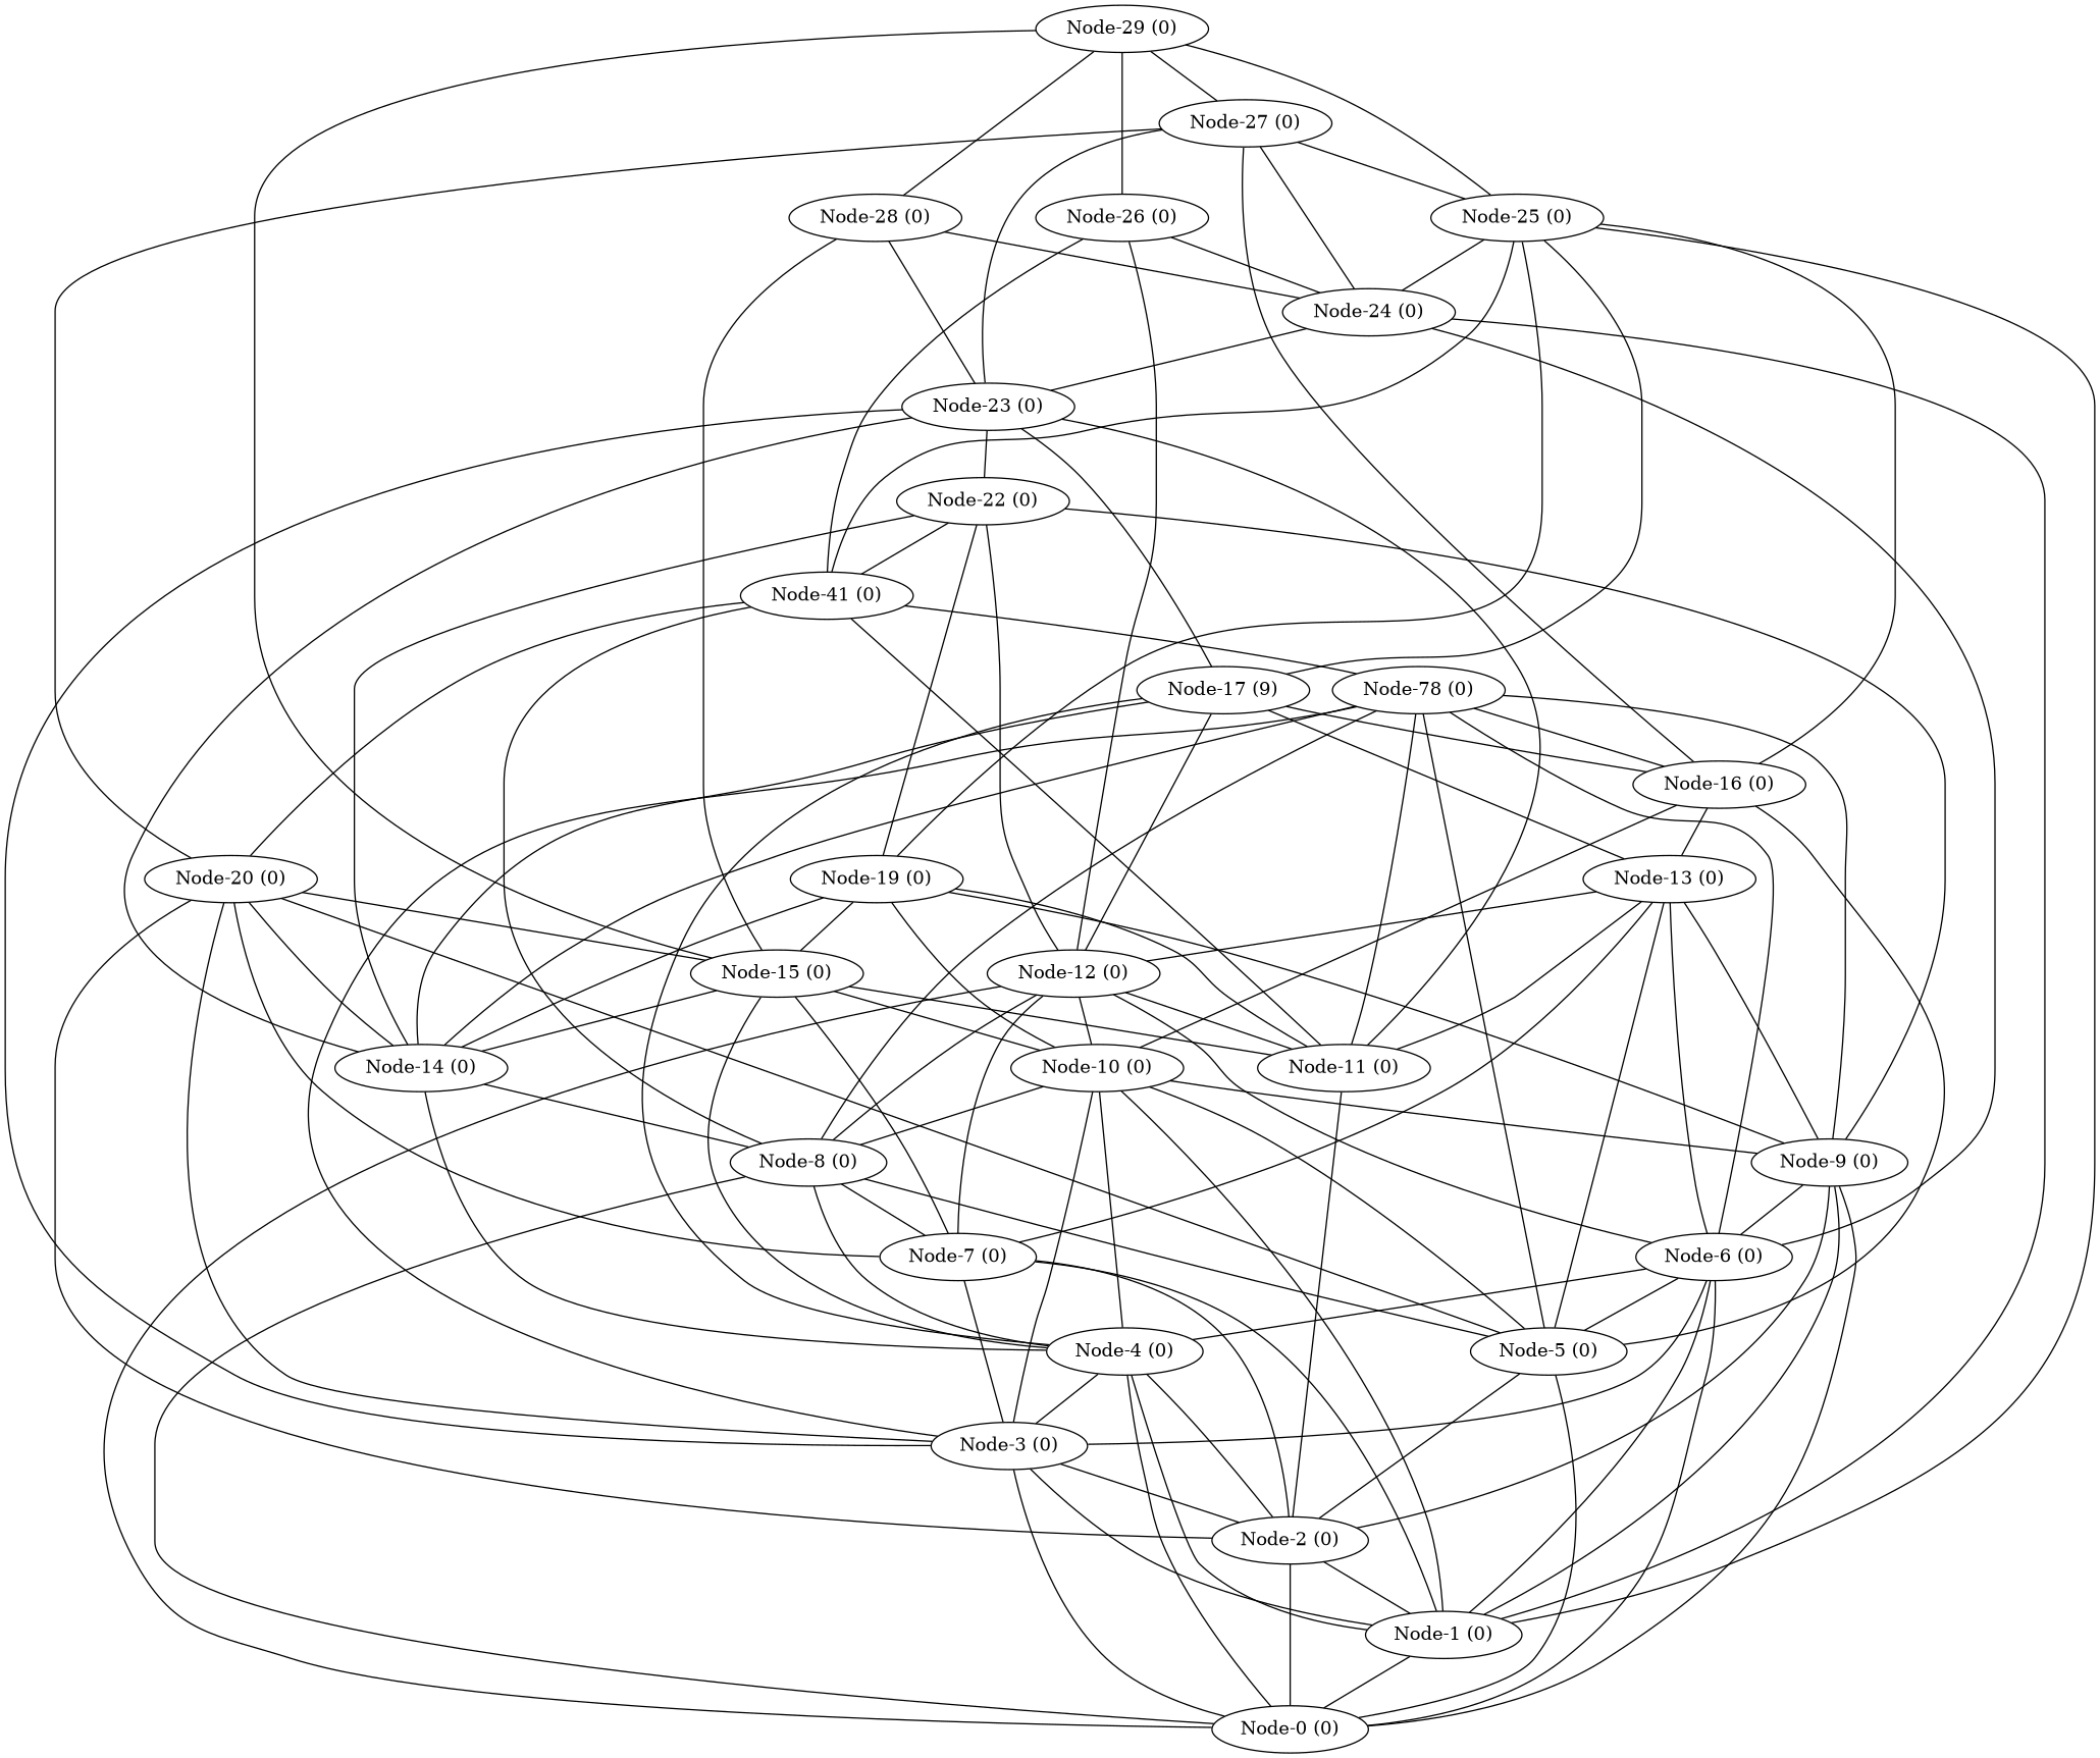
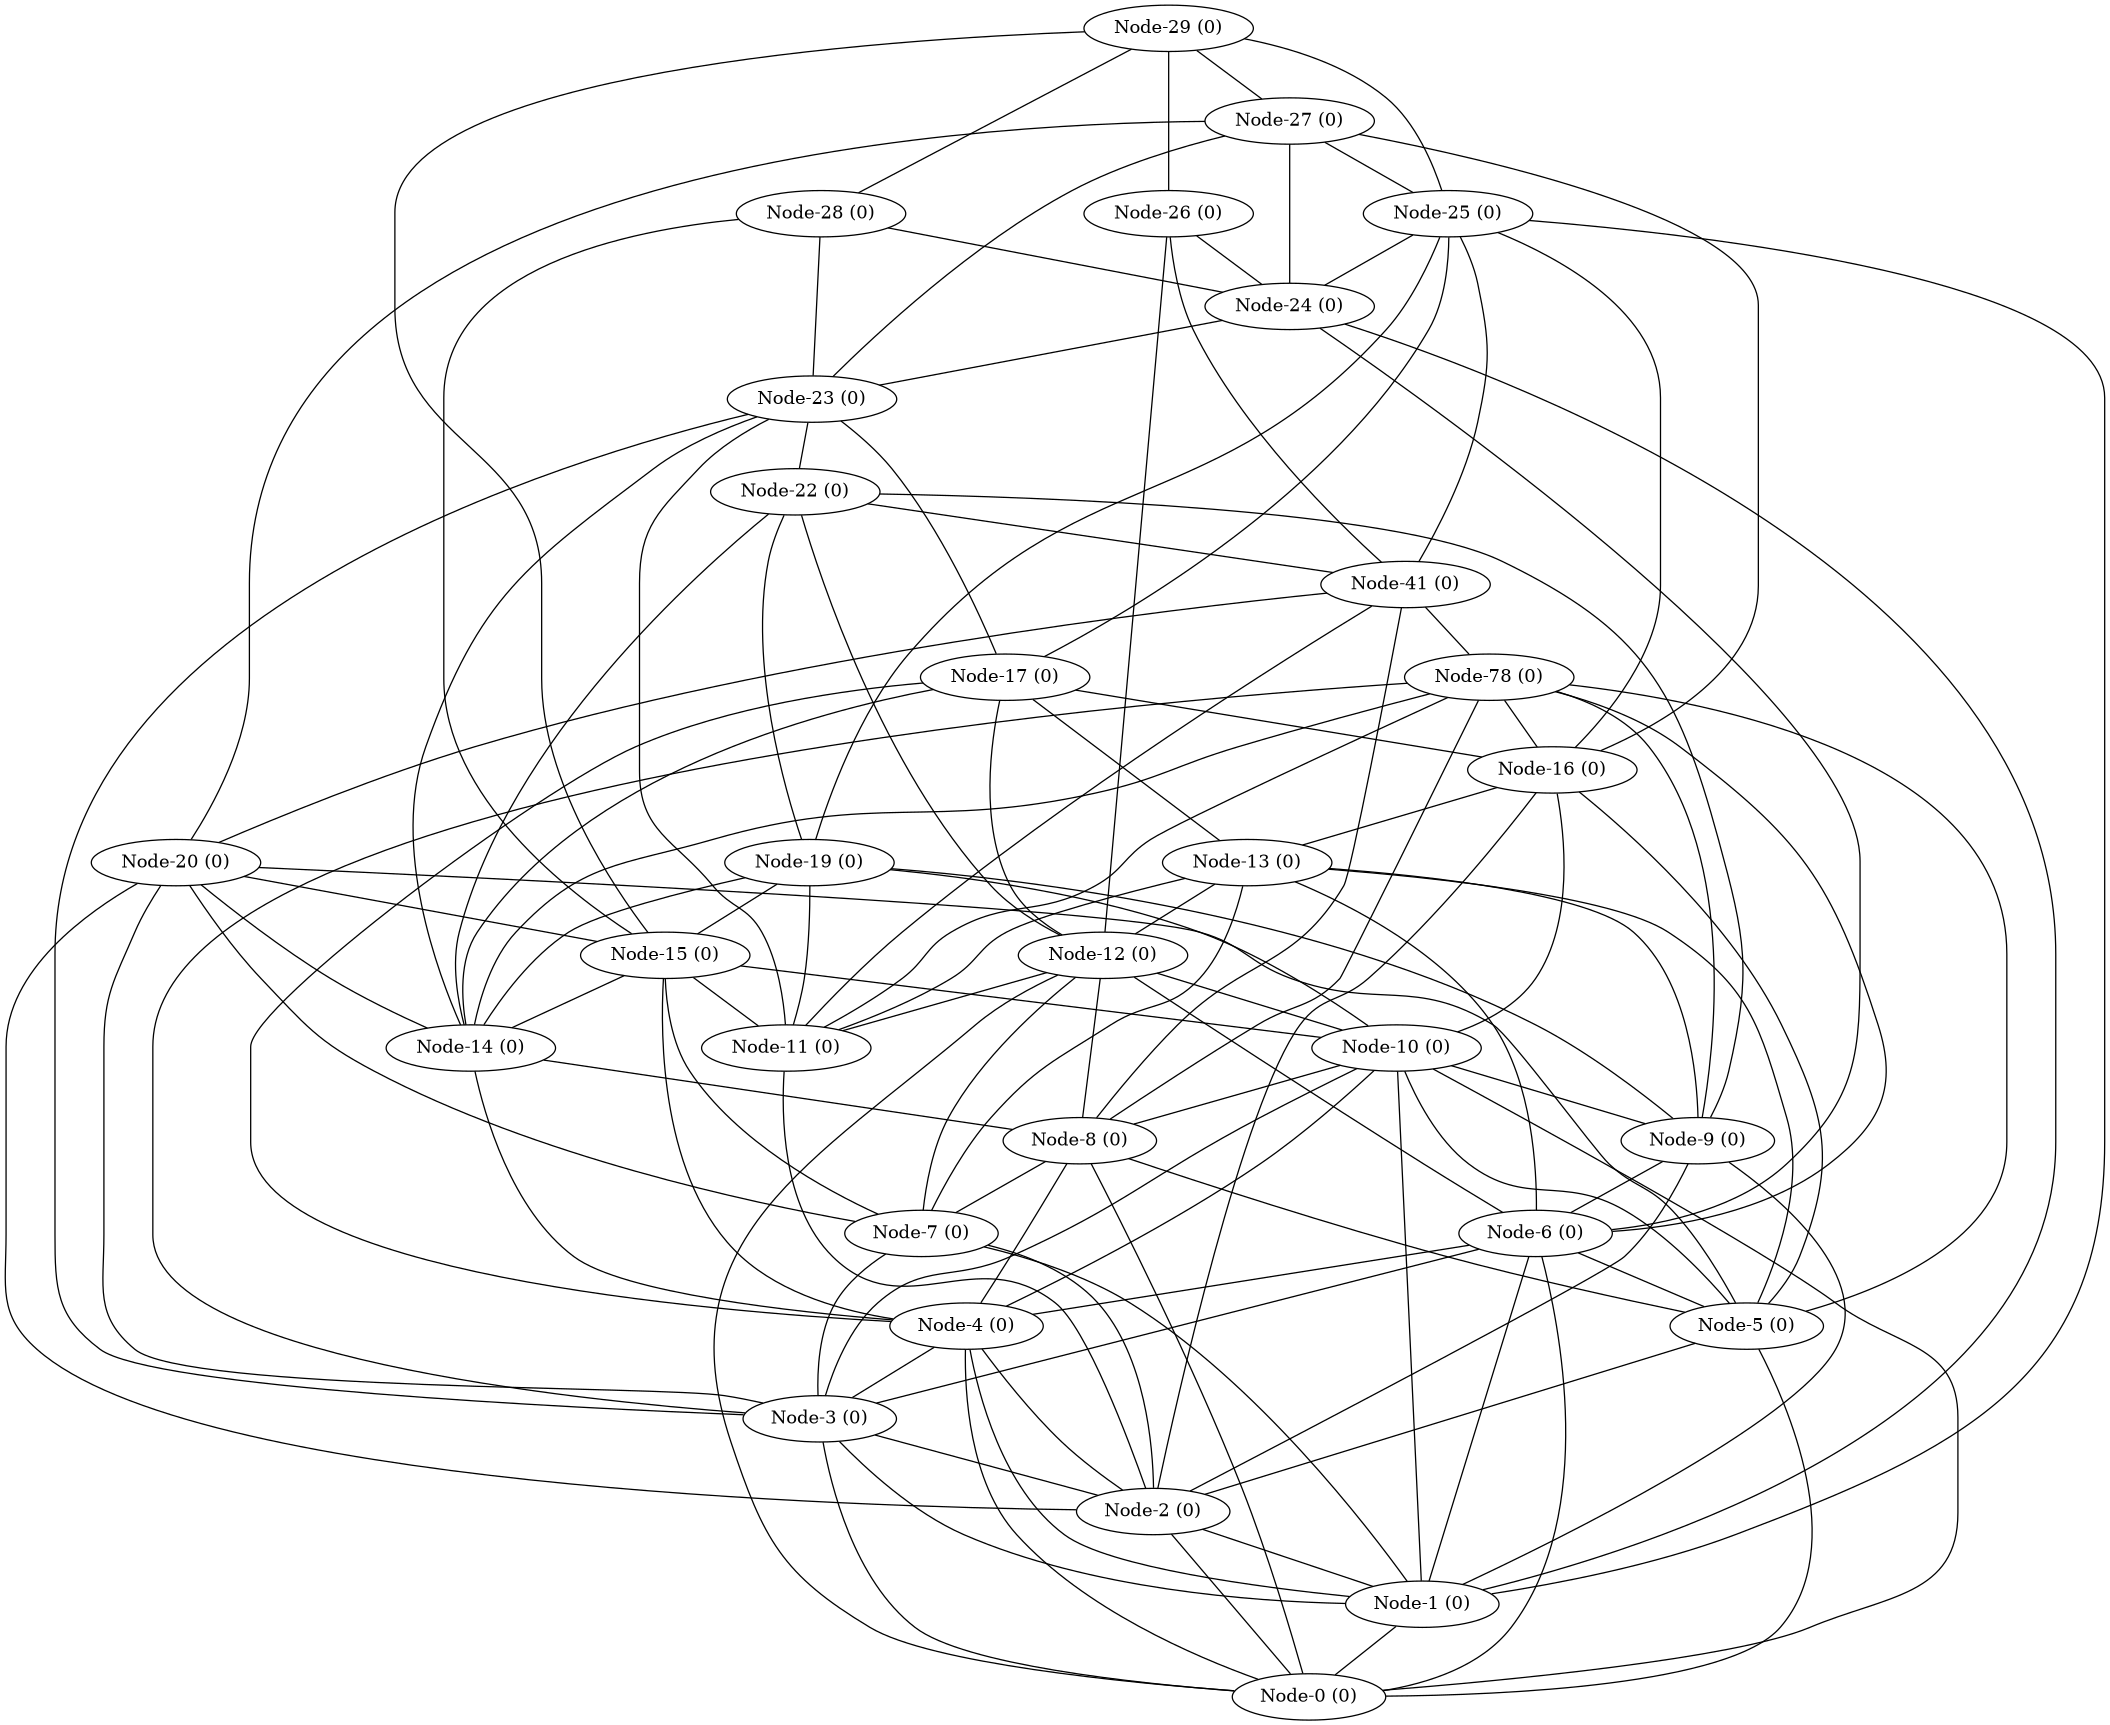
  graph {
    n1 [label="Node-1 (0)"]
    n2 [label="Node-0 (0)"]
    n3 [label="Node-2 (0)"]
    n4 [label="Node-3 (0)"]
    n5 [label="Node-4 (0)"]
    n6 [label="Node-5 (0)"]
    n7 [label="Node-6 (0)"]
    n8 [label="Node-7 (0)"]
    n9 [label="Node-8 (0)"]
    n10 [label="Node-9 (0)"]
    n11 [label="Node-10 (0)"]
    n12 [label="Node-11 (0)"]
    n13 [label="Node-12 (0)"]
    n14 [label="Node-13 (0)"]
    n15 [label="Node-14 (0)"]
    n16 [label="Node-15 (0)"]
    n17 [label="Node-16 (0)"]
-   n18 [label="Node-17 (9)"]
+   n18 [label="Node-17 (0)"]
    n19 [label="Node-78 (0)"]
    n20 [label="Node-19 (0)"]
    n21 [label="Node-20 (0)"]
    n22 [label="Node-41 (0)"]
    n23 [label="Node-22 (0)"]
    n24 [label="Node-23 (0)"]
    n25 [label="Node-24 (0)"]
    n26 [label="Node-25 (0)"]
    n27 [label="Node-26 (0)"]
    n28 [label="Node-27 (0)"]
    n29 [label="Node-28 (0)"]
    n30 [label="Node-29 (0)"]
    n1 -- n2
    n3 -- n1
    n3 -- n2
    n4 -- n1
    n4 -- n2
    n4 -- n3
    n5 -- n1
    n5 -- n2
    n5 -- n3
    n5 -- n4
    n6 -- n2
    n6 -- n3
    n7 -- n1
    n7 -- n2
    n7 -- n4
    n7 -- n5
    n7 -- n6
    n8 -- n1
    n8 -- n3
    n8 -- n4
    n9 -- n2
    n9 -- n5
    n9 -- n6
    n9 -- n8
    n10 -- n1
-   n10 -- n2
+   n11 -- n2
    n10 -- n3
    n10 -- n7
    n11 -- n1
    n11 -- n4
    n11 -- n5
    n11 -- n6
    n11 -- n9
    n11 -- n10
    n12 -- n3
    n13 -- n2
    n13 -- n7
    n13 -- n8
    n13 -- n9
    n13 -- n11
    n13 -- n12
    n14 -- n6
    n14 -- n7
    n14 -- n8
    n14 -- n10
    n14 -- n12
    n14 -- n13
    n15 -- n5
    n15 -- n9
    n16 -- n5
    n16 -- n8
    n16 -- n11
    n16 -- n12
    n16 -- n15
+   n17 -- n3
    n17 -- n6
    n17 -- n11
    n17 -- n14
    n18 -- n5
    n18 -- n13
    n18 -- n14
    n18 -- n15
    n18 -- n17
    n19 -- n4
    n19 -- n6
    n19 -- n7
    n19 -- n9
    n19 -- n10
    n19 -- n12
    n19 -- n15
    n19 -- n17
    n20 -- n10
    n20 -- n11
    n20 -- n12
    n20 -- n15
    n20 -- n16
    n21 -- n3
    n21 -- n4
    n21 -- n6
    n21 -- n8
    n21 -- n15
    n21 -- n16
    n22 -- n9
    n22 -- n12
    n22 -- n19
    n22 -- n21
    n23 -- n10
    n23 -- n13
    n23 -- n15
    n23 -- n20
    n23 -- n22
    n24 -- n4
    n24 -- n12
    n24 -- n15
    n24 -- n18
    n24 -- n23
    n25 -- n1
    n25 -- n7
    n25 -- n24
    n26 -- n1
    n26 -- n17
    n26 -- n18
    n26 -- n20
    n26 -- n22
    n26 -- n25
    n27 -- n13
    n27 -- n22
    n27 -- n25
    n28 -- n17
    n28 -- n21
    n28 -- n24
    n28 -- n25
    n28 -- n26
    n29 -- n16
    n29 -- n24
    n29 -- n25
    n30 -- n16
    n30 -- n26
    n30 -- n27
    n30 -- n28
    n30 -- n29
  }
